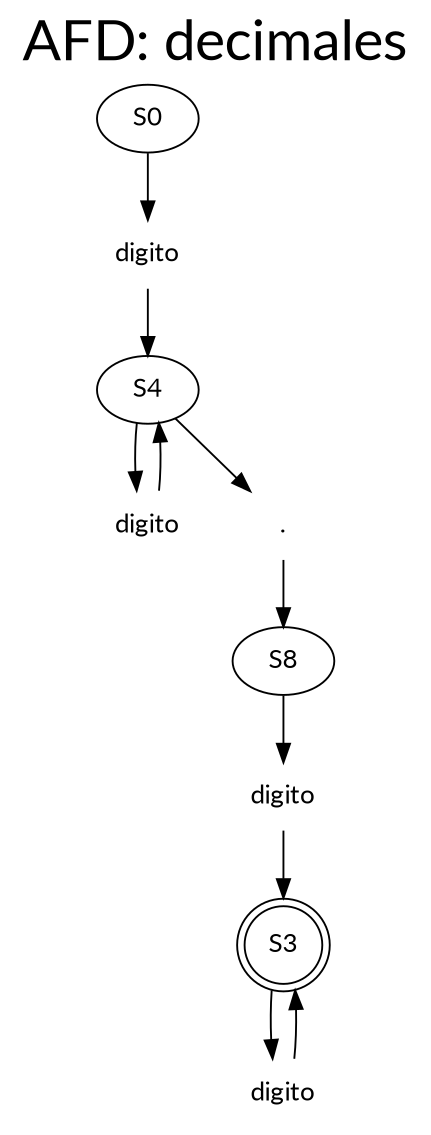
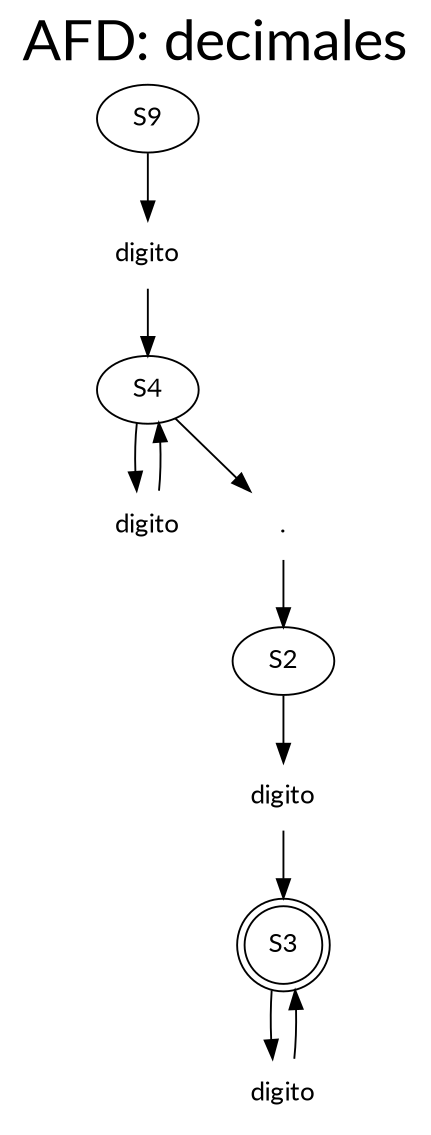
  digraph {
    fontname=Lato
    fontsize=30
    label=<AFD: decimales>
    labelloc=t
    rankdir=TB
    node [fontname=Lato shape=none]
    edge [fontname=Lato]
    n1 [label=digito]
    n2 [label=S4 shape=""]
    n3 [label=digito]
    n4 [label="."]
-   S0 [shape=""]
-   S2 [label=S8 shape=""]
+   S0 [label=S9 shape=""]
+   S2 [shape=""]
    n7 [label=digito]
    S3 [shape=doublecircle]
    n9 [label=digito]
    n1 -> n2
    n2 -> n3
    n2 -> n4
    n3 -> n2
    n4 -> S2
    S0 -> n1
    S2 -> n7
    n7 -> S3
    S3 -> n9
    n9 -> S3
  }
